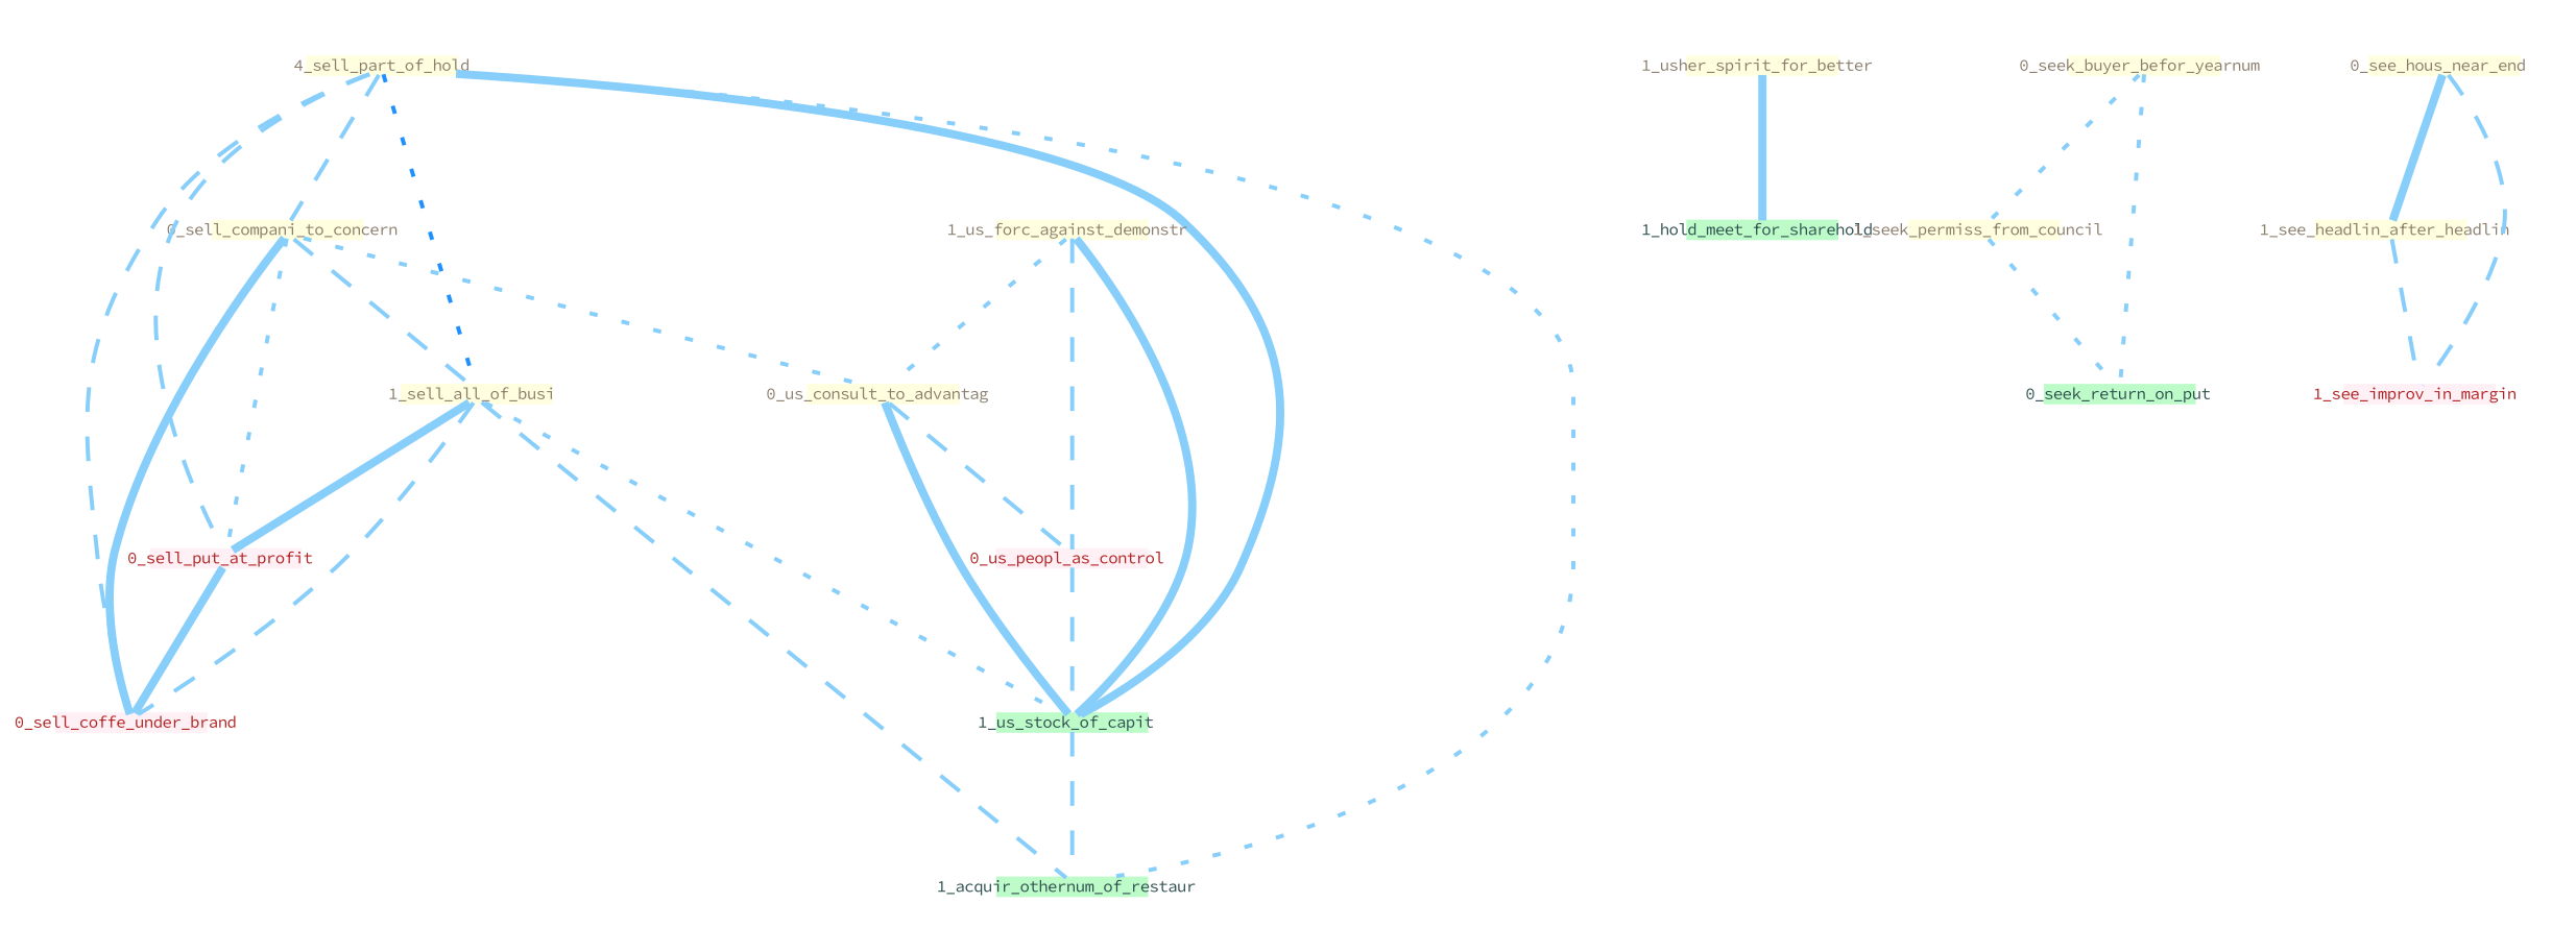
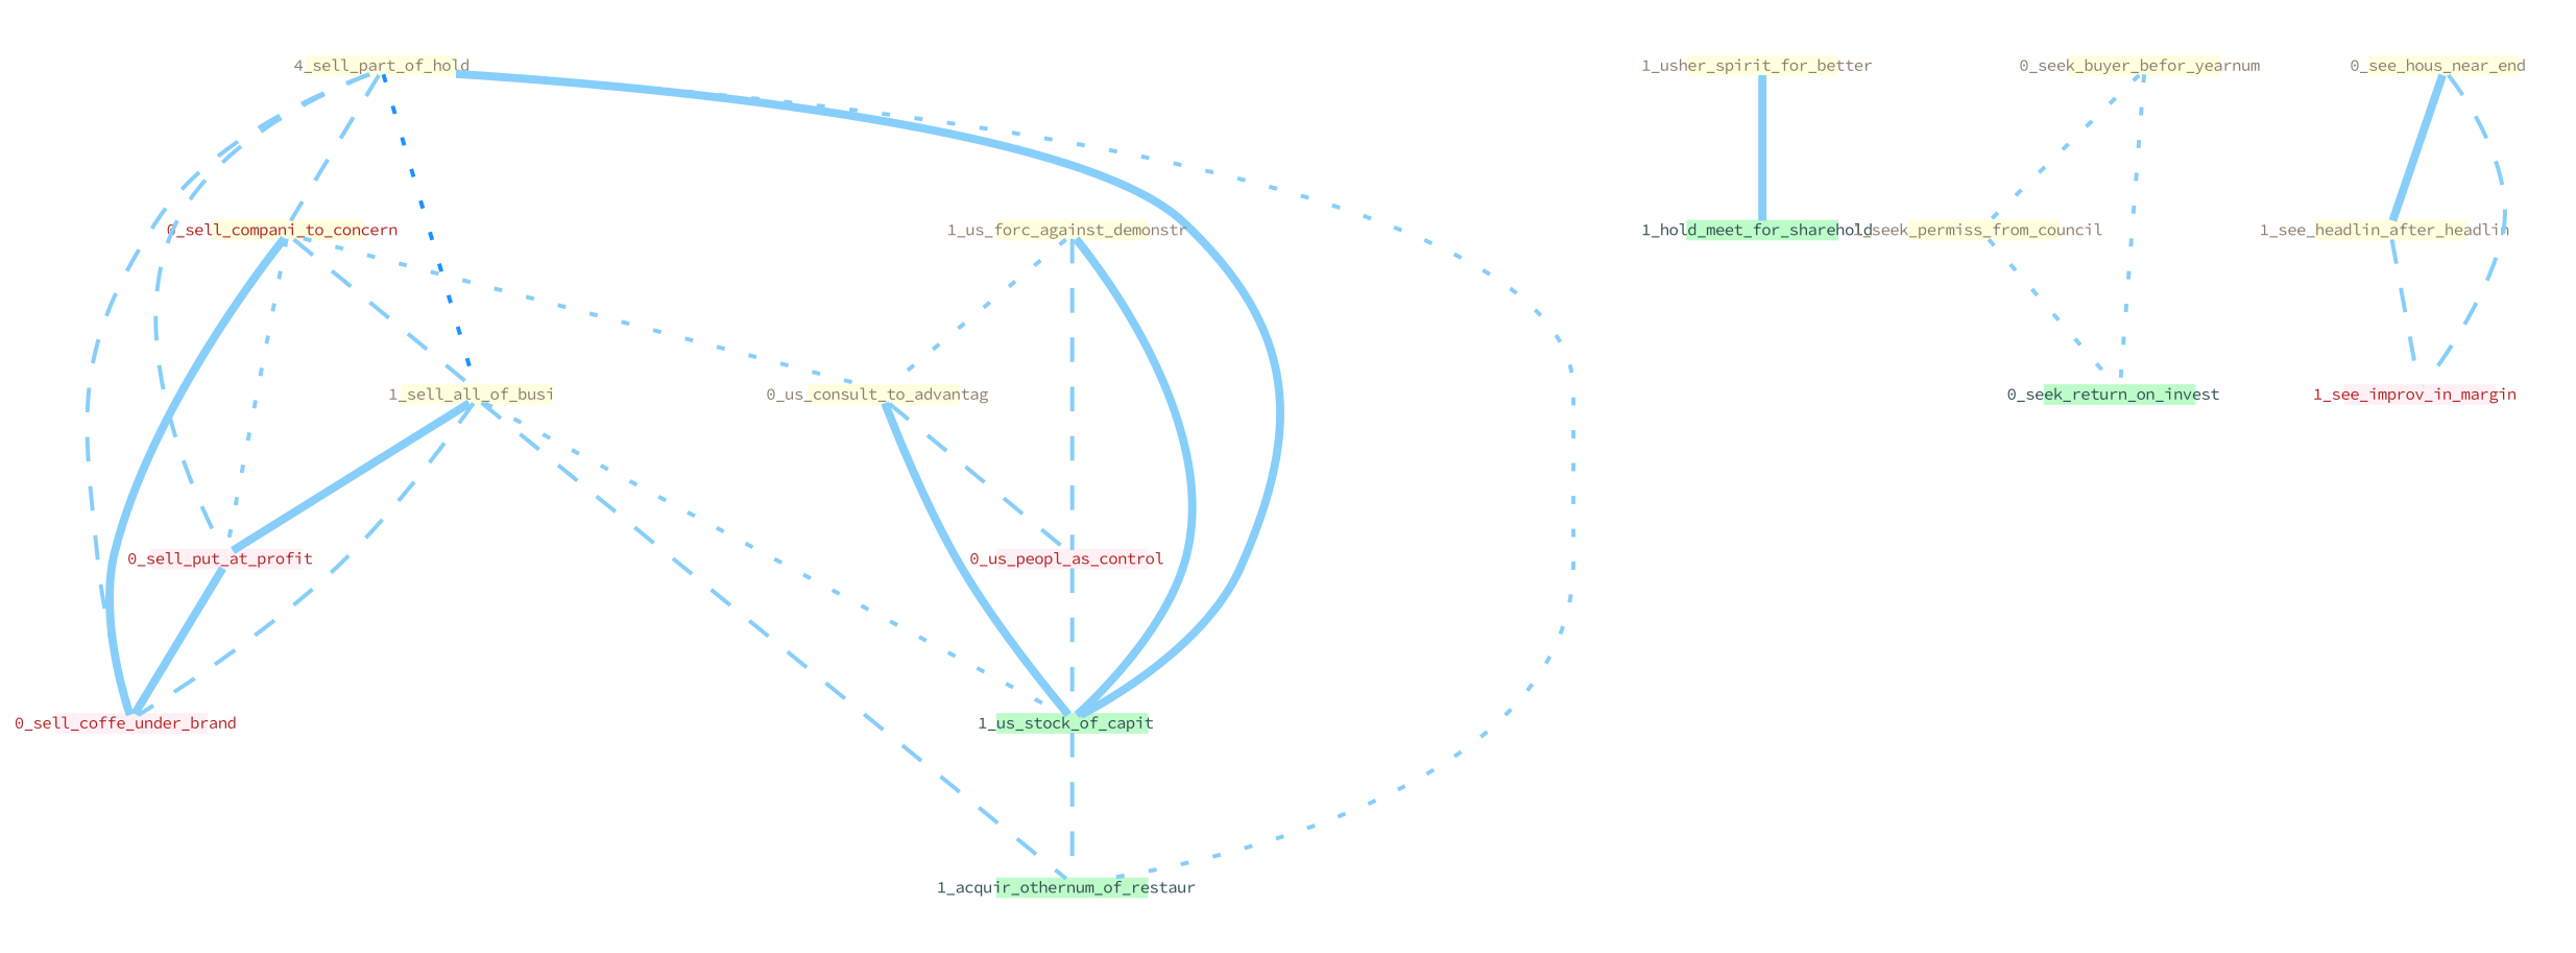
  graph {
    fontname="Source Code Pro"
    node [color="#ffffe0" fixedsize=true fontcolor="#8b7d6b" fontname="Source Code Pro" fontsize=4 shape=polygon style=filled]
    edge [color="#87cefa" fontname="Source Code Pro" style=dashed w=1]
    n1 [height=.06 label="4_sell_part_of_hold" width=.5]
    "1_usher_spirit_for_better " [height=.06 width=.5]
    "1_us_forc_against_demonstr " [height=.06 width=.5]
    "0_seek_buyer_befor_yearnum " [height=.06 width=.5]
-   "0_sell_compani_to_concern " [height=.06 width=.5]
+   "0_sell_compani_to_concern " [fontcolor="#b22222" height=.06 width=.5]
    "0_see_hous_near_end " [height=.06 width=.5]
    "1_see_headlin_after_headlin " [height=.06 width=.5]
    "1_sell_all_of_busi " [height=.06 width=.5]
    "1_seek_permiss_from_council " [height=.06 width=.5]
    "0_us_consult_to_advantag " [height=.06 width=.5]
    "0_us_peopl_as_control " [color="#fff0f5" fontcolor="#b22222" height=.06 width=.5]
    "0_sell_put_at_profit " [color="#fff0f5" fontcolor="#b22222" height=.06 width=.5]
    "1_see_improv_in_margin " [color="#fff0f5" fontcolor="#b22222" height=.06 width=.5]
    "0_sell_coffe_under_brand " [color="#fff0f5" fontcolor="#b22222" height=.06 width=.5]
    "1_us_stock_of_capit " [color="#BDFCC9" fontcolor="#2f4f4f" height=.06 width=.5]
    "1_acquir_othernum_of_restaur " [color="#BDFCC9" fontcolor="#2f4f4f" height=.06 width=.5]
    "1_hold_meet_for_sharehold " [color="#BDFCC9" fontcolor="#2f4f4f" height=.06 width=.5]
-   "0_seek_return_on_invest " [color="#BDFCC9" fontcolor="#2f4f4f" height=.06 width=.5 label="0_seek_return_on_put"]
+   "0_seek_return_on_invest " [color="#BDFCC9" fontcolor="#2f4f4f" height=.06 width=.5]
    subgraph sub_1 {
      n1
      "1_usher_spirit_for_better "
      "1_us_forc_against_demonstr "
      "0_seek_buyer_befor_yearnum "
      "0_sell_compani_to_concern "
      "0_see_hous_near_end "
      "1_see_headlin_after_headlin "
      "1_sell_all_of_busi "
      "1_seek_permiss_from_council "
      "0_us_consult_to_advantag "
    }
    subgraph sub_2 {
      "0_us_peopl_as_control "
      "0_sell_put_at_profit "
      "1_see_improv_in_margin "
      "0_sell_coffe_under_brand "
    }
    n1 -- "0_sell_compani_to_concern "
    n1 -- "1_sell_all_of_busi " [color="#1e90ff" style=dotted w=2]
    n1 -- "0_sell_put_at_profit "
    n1 -- "0_sell_coffe_under_brand "
    n1 -- "1_us_stock_of_capit " [style=bold]
    n1 -- "1_acquir_othernum_of_restaur " [style=dotted]
    "1_usher_spirit_for_better " -- "1_hold_meet_for_sharehold " [style=bold]
    "1_us_forc_against_demonstr " -- "0_us_consult_to_advantag " [style=dotted]
    "1_us_forc_against_demonstr " -- "0_us_peopl_as_control "
    "1_us_forc_against_demonstr " -- "1_us_stock_of_capit " [style=bold]
    "0_seek_buyer_befor_yearnum " -- "1_seek_permiss_from_council " [style=dotted]
    "0_seek_buyer_befor_yearnum " -- "0_seek_return_on_invest " [style=dotted]
    "0_sell_compani_to_concern " -- "1_sell_all_of_busi "
    "0_sell_compani_to_concern " -- "0_us_consult_to_advantag " [style=dotted]
    "0_sell_compani_to_concern " -- "0_sell_put_at_profit " [style=dotted]
    "0_sell_compani_to_concern " -- "0_sell_coffe_under_brand " [style=bold]
    "0_see_hous_near_end " -- "1_see_headlin_after_headlin " [style=bold]
    "0_see_hous_near_end " -- "1_see_improv_in_margin "
    "1_see_headlin_after_headlin " -- "1_see_improv_in_margin "
    "1_sell_all_of_busi " -- "0_sell_put_at_profit " [style=bold]
    "1_sell_all_of_busi " -- "0_sell_coffe_under_brand "
    "1_sell_all_of_busi " -- "1_us_stock_of_capit " [style=dotted]
    "1_sell_all_of_busi " -- "1_acquir_othernum_of_restaur "
    "1_seek_permiss_from_council " -- "0_seek_return_on_invest " [style=dotted]
    "0_us_consult_to_advantag " -- "0_us_peopl_as_control "
    "0_us_consult_to_advantag " -- "1_us_stock_of_capit " [style=bold]
    "0_us_peopl_as_control " -- "1_us_stock_of_capit "
    "0_sell_put_at_profit " -- "0_sell_coffe_under_brand " [style=bold]
    "1_us_stock_of_capit " -- "1_acquir_othernum_of_restaur "
  }
